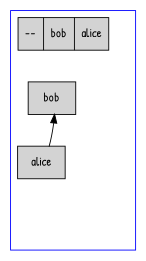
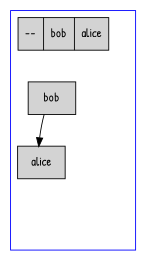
  digraph {
    color=blue
    ordering=out
    rankdir=TB
    fontname="Patrick Hand"
    node [shape=record style=filled fontname="Patrick Hand"]
    edge [fontname="Patrick Hand" style=invis]
    n1 [label=bob]
    n2 [label=alice]
    null3 [style=invis]
    null4 [style=invis]
    null5 [style=invis]
    n6 [label="--|bob|alice"]
    subgraph cluster_1 {
      rank=same
      n1
      n2
      null3
      null4
      null5
      n6
    }
-   n2 -> n1 [style=""]
+   n1 -> n2 [style=""]
    n1 -> null3
    n2 -> null4
    n2 -> null5
    n6 -> n1
  }
